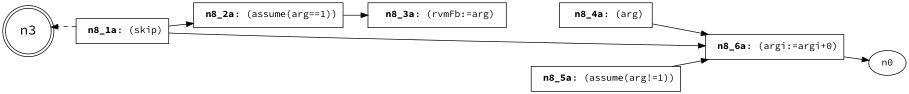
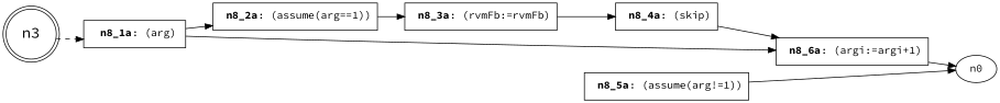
  digraph {
    fontname="Source Code Pro"
    rankdir=LR
    node [fontname="Source Code Pro" shape=box]
    edge [fontname="Source Code Pro"]
    n8 [fontsize=20 label=n3 shape=doublecircle]
-   n8_1a [label=< <B>n8_1a</B>: (skip)>]
+   n8_1a [label=< <B>n8_1a</B>: (arg)>]
    n8_2a [label=< <B>n8_2a</B>: (assume(arg==1))>]
-   n8_6a [label=< <B>n8_6a</B>: (argi:=argi+0)>]
-   n8_3a [label=< <B>n8_3a</B>: (rvmFb:=arg)>]
+   n8_6a [label=< <B>n8_6a</B>: (argi:=argi+1)>]
+   n8_3a [label=< <B>n8_3a</B>: (rvmFb:=rvmFb)>]
    n8_5a [label=< <B>n8_5a</B>: (assume(arg!=1))>]
-   n8_4a [label=< <B>n8_4a</B>: (arg)>]
+   n8_4a [label=< <B>n8_4a</B>: (skip)>]
    n0 [shape=""]
-   n8_1a -> n8 [style=dashed]
+   n8 -> n8_1a [style=dashed]
    n8_1a -> n8_2a
    n8_1a -> n8_6a
    n8_2a -> n8_3a
    n8_6a -> n0
-   n8_5a -> n8_6a
+   n8_3a -> n8_4a
+   n8_5a -> n0
    n8_4a -> n8_6a
  }
